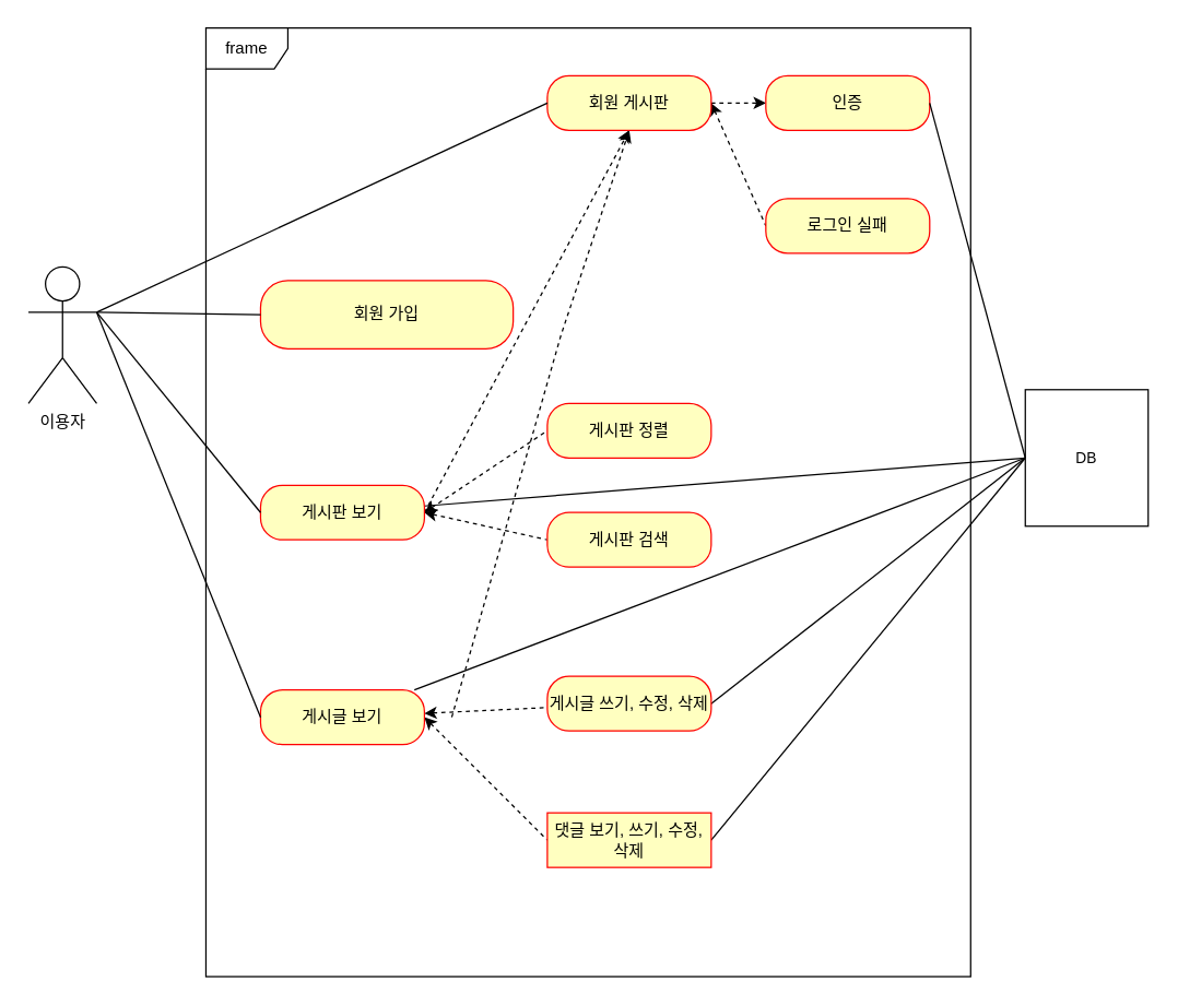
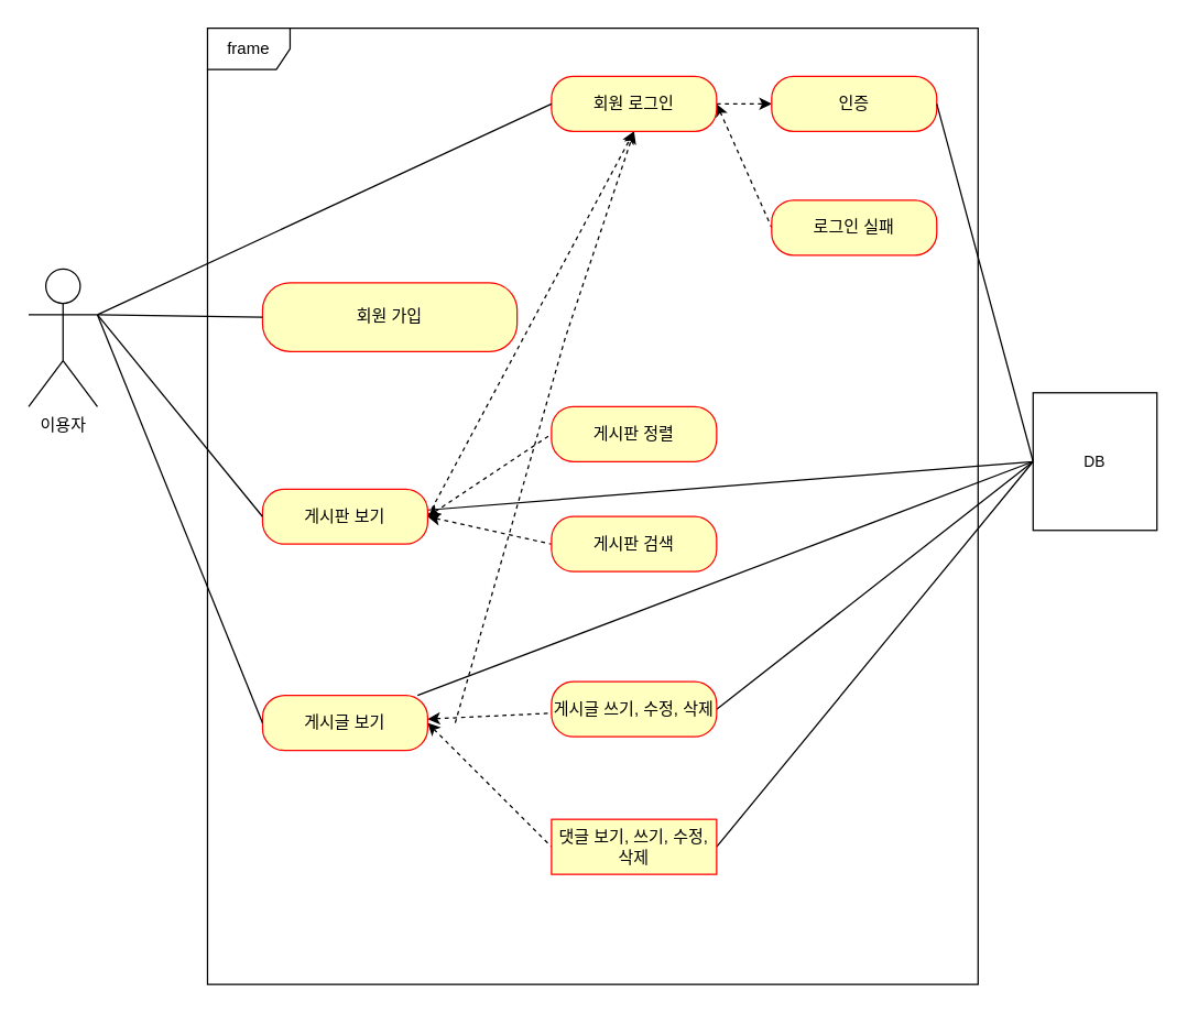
  <mxCell id="0" />
  <mxCell id="1" parent="0" />
  <mxCell id="2" value="이용자" style="shape=umlActor;verticalLabelPosition=bottom;verticalAlign=top;html=1;" vertex="1" parent="1"><mxGeometry x="20" y="195" width="50" height="100" as="geometry" /></mxCell>
  <mxCell id="3" value="frame" style="shape=umlFrame;whiteSpace=wrap;html=1;pointerEvents=0;" vertex="1" parent="1"><mxGeometry x="150" y="20" width="560" height="695" as="geometry" /></mxCell>
  <mxCell id="4" value="회원 가입" style="rounded=1;whiteSpace=wrap;html=1;arcSize=40;fontColor=#000000;fillColor=#ffffc0;strokeColor=#ff0000;" vertex="1" parent="1"><mxGeometry x="190" y="205" width="185" height="50" as="geometry" /></mxCell>
  <mxCell id="5" style="edgeStyle=none;shape=connector;rounded=0;orthogonalLoop=1;jettySize=auto;html=1;strokeColor=default;align=center;verticalAlign=middle;fontFamily=Helvetica;fontSize=11;fontColor=default;labelBackgroundColor=default;endArrow=classic;endFill=1;exitX=1;exitY=0.5;exitDx=0;exitDy=0;entryX=0.5;entryY=1;entryDx=0;entryDy=0;dashed=1;" edge="1" parent="1" source="9" target="17"><mxGeometry relative="1" as="geometry" /></mxCell>
  <mxCell id="6" style="edgeStyle=none;shape=connector;rounded=0;orthogonalLoop=1;jettySize=auto;html=1;entryX=0;entryY=0.5;entryDx=0;entryDy=0;strokeColor=default;align=center;verticalAlign=middle;fontFamily=Helvetica;fontSize=11;fontColor=default;labelBackgroundColor=default;endArrow=none;endFill=0;exitX=1;exitY=0.5;exitDx=0;exitDy=0;dashed=1;startArrow=classic;startFill=1;" edge="1" parent="1" source="9" target="20"><mxGeometry relative="1" as="geometry" /></mxCell>
  <mxCell id="7" style="edgeStyle=none;shape=connector;rounded=0;orthogonalLoop=1;jettySize=auto;html=1;entryX=0;entryY=0.5;entryDx=0;entryDy=0;strokeColor=default;align=center;verticalAlign=middle;fontFamily=Helvetica;fontSize=11;fontColor=default;labelBackgroundColor=default;endArrow=none;endFill=0;exitX=1;exitY=0.5;exitDx=0;exitDy=0;dashed=1;startArrow=classic;startFill=1;" edge="1" parent="1" source="9" target="21"><mxGeometry relative="1" as="geometry" /></mxCell>
  <mxCell id="8" style="edgeStyle=none;shape=connector;rounded=0;orthogonalLoop=1;jettySize=auto;html=1;strokeColor=default;align=center;verticalAlign=middle;fontFamily=Helvetica;fontSize=11;fontColor=default;labelBackgroundColor=default;endArrow=none;endFill=0;" edge="1" parent="1" source="9"><mxGeometry relative="1" as="geometry"><mxPoint x="750" y="335" as="targetPoint" /></mxGeometry></mxCell>
  <mxCell id="9" value="게시판 보기" style="rounded=1;whiteSpace=wrap;html=1;arcSize=40;fontColor=#000000;fillColor=#ffffc0;strokeColor=#ff0000;" vertex="1" parent="1"><mxGeometry x="190" y="355" width="120" height="40" as="geometry" /></mxCell>
  <mxCell id="10" style="edgeStyle=none;shape=connector;rounded=0;orthogonalLoop=1;jettySize=auto;html=1;dashed=1;strokeColor=default;align=center;verticalAlign=middle;fontFamily=Helvetica;fontSize=11;fontColor=default;labelBackgroundColor=default;endArrow=none;endFill=0;startArrow=classic;startFill=1;" edge="1" parent="1" source="14" target="23"><mxGeometry relative="1" as="geometry" /></mxCell>
  <mxCell id="11" style="edgeStyle=none;shape=connector;rounded=0;orthogonalLoop=1;jettySize=auto;html=1;entryX=0;entryY=0.5;entryDx=0;entryDy=0;dashed=1;strokeColor=default;align=center;verticalAlign=middle;fontFamily=Helvetica;fontSize=11;fontColor=default;labelBackgroundColor=default;endArrow=none;endFill=0;exitX=1;exitY=0.5;exitDx=0;exitDy=0;startArrow=classic;startFill=1;" edge="1" parent="1" source="14" target="25"><mxGeometry relative="1" as="geometry" /></mxCell>
  <mxCell id="12" style="edgeStyle=none;shape=connector;rounded=0;orthogonalLoop=1;jettySize=auto;html=1;entryX=0.5;entryY=1;entryDx=0;entryDy=0;dashed=1;strokeColor=default;align=center;verticalAlign=middle;fontFamily=Helvetica;fontSize=11;fontColor=default;labelBackgroundColor=default;endArrow=classic;endFill=1;" edge="1" parent="1" target="17"><mxGeometry relative="1" as="geometry"><mxPoint x="330" y="525" as="sourcePoint" /><Array as="points"><mxPoint x="410" y="245" /></Array></mxGeometry></mxCell>
  <mxCell id="13" style="edgeStyle=none;shape=connector;rounded=0;orthogonalLoop=1;jettySize=auto;html=1;strokeColor=default;align=center;verticalAlign=middle;fontFamily=Helvetica;fontSize=11;fontColor=default;labelBackgroundColor=default;endArrow=none;endFill=0;" edge="1" parent="1" source="14"><mxGeometry relative="1" as="geometry"><mxPoint x="750" y="335" as="targetPoint" /></mxGeometry></mxCell>
  <mxCell id="14" value="게시글 보기" style="rounded=1;whiteSpace=wrap;html=1;arcSize=40;fontColor=#000000;fillColor=#ffffc0;strokeColor=#ff0000;" vertex="1" parent="1"><mxGeometry x="190" y="505" width="120" height="40" as="geometry" /></mxCell>
  <mxCell id="15" style="edgeStyle=none;shape=connector;rounded=0;orthogonalLoop=1;jettySize=auto;html=1;entryX=0;entryY=0.5;entryDx=0;entryDy=0;strokeColor=default;align=center;verticalAlign=middle;fontFamily=Helvetica;fontSize=11;fontColor=default;labelBackgroundColor=default;endArrow=classic;endFill=1;dashed=1;" edge="1" parent="1" source="17" target="18"><mxGeometry relative="1" as="geometry" /></mxCell>
  <mxCell id="16" style="edgeStyle=none;shape=connector;rounded=0;orthogonalLoop=1;jettySize=auto;html=1;entryX=0;entryY=0.5;entryDx=0;entryDy=0;strokeColor=default;align=center;verticalAlign=middle;fontFamily=Helvetica;fontSize=11;fontColor=default;labelBackgroundColor=default;endArrow=none;endFill=0;exitX=1;exitY=0.5;exitDx=0;exitDy=0;startArrow=classic;startFill=1;dashed=1;" edge="1" parent="1" source="17" target="19"><mxGeometry relative="1" as="geometry" /></mxCell>
- <mxCell id="17" value="회원 게시판" style="rounded=1;whiteSpace=wrap;html=1;arcSize=40;fontColor=#000000;fillColor=#ffffc0;strokeColor=#ff0000;" vertex="1" parent="1"><mxGeometry x="400" y="55" width="120" height="40" as="geometry" /></mxCell>
+ <mxCell id="17" value="회원 로그인" style="rounded=1;whiteSpace=wrap;html=1;arcSize=40;fontColor=#000000;fillColor=#ffffc0;strokeColor=#ff0000;" vertex="1" parent="1"><mxGeometry x="400" y="55" width="120" height="40" as="geometry" /></mxCell>
  <mxCell id="18" value="인증" style="rounded=1;whiteSpace=wrap;html=1;arcSize=40;fontColor=#000000;fillColor=#ffffc0;strokeColor=#ff0000;" vertex="1" parent="1"><mxGeometry x="560" y="55" width="120" height="40" as="geometry" /></mxCell>
  <mxCell id="19" value="로그인 실패" style="rounded=1;whiteSpace=wrap;html=1;arcSize=40;fontColor=#000000;fillColor=#ffffc0;strokeColor=#ff0000;" vertex="1" parent="1"><mxGeometry x="560" y="145" width="120" height="40" as="geometry" /></mxCell>
  <mxCell id="20" value="게시판 정렬" style="rounded=1;whiteSpace=wrap;html=1;arcSize=40;fontColor=#000000;fillColor=#ffffc0;strokeColor=#ff0000;" vertex="1" parent="1"><mxGeometry x="400" y="295" width="120" height="40" as="geometry" /></mxCell>
  <mxCell id="21" value="게시판 검색" style="rounded=1;whiteSpace=wrap;html=1;arcSize=40;fontColor=#000000;fillColor=#ffffc0;strokeColor=#ff0000;" vertex="1" parent="1"><mxGeometry x="400" y="375" width="120" height="40" as="geometry" /></mxCell>
  <mxCell id="22" style="edgeStyle=none;shape=connector;rounded=0;orthogonalLoop=1;jettySize=auto;html=1;entryX=0;entryY=0.5;entryDx=0;entryDy=0;strokeColor=default;align=center;verticalAlign=middle;fontFamily=Helvetica;fontSize=11;fontColor=default;labelBackgroundColor=default;endArrow=none;endFill=0;exitX=1;exitY=0.5;exitDx=0;exitDy=0;" edge="1" parent="1" source="23" target="30"><mxGeometry relative="1" as="geometry" /></mxCell>
  <mxCell id="23" value="게시글 쓰기, 수정, 삭제" style="rounded=1;whiteSpace=wrap;html=1;arcSize=40;fontColor=#000000;fillColor=#ffffc0;strokeColor=#ff0000;" vertex="1" parent="1"><mxGeometry x="400" y="495" width="120" height="40" as="geometry" /></mxCell>
  <mxCell id="24" style="edgeStyle=none;shape=connector;rounded=0;orthogonalLoop=1;jettySize=auto;html=1;strokeColor=default;align=center;verticalAlign=middle;fontFamily=Helvetica;fontSize=11;fontColor=default;labelBackgroundColor=default;endArrow=none;endFill=0;exitX=1;exitY=0.5;exitDx=0;exitDy=0;" edge="1" parent="1" source="25"><mxGeometry relative="1" as="geometry"><mxPoint x="750" y="335" as="targetPoint" /></mxGeometry></mxCell>
  <mxCell id="25" value="댓글 보기, 쓰기, 수정, 삭제" style="whiteSpace=wrap;html=1;arcSize=40;fontColor=#000000;fillColor=#ffffc0;strokeColor=#ff0000;rounded=0;" vertex="1" parent="1"><mxGeometry x="400" y="595" width="120" height="40" as="geometry" /></mxCell>
  <mxCell id="26" style="rounded=0;orthogonalLoop=1;jettySize=auto;html=1;entryX=1;entryY=0.333;entryDx=0;entryDy=0;entryPerimeter=0;endArrow=none;endFill=0;exitX=0;exitY=0.5;exitDx=0;exitDy=0;" edge="1" parent="1" source="4" target="2"><mxGeometry relative="1" as="geometry" /></mxCell>
  <mxCell id="27" style="rounded=0;orthogonalLoop=1;jettySize=auto;html=1;entryX=1;entryY=0.333;entryDx=0;entryDy=0;entryPerimeter=0;endArrow=none;endFill=0;exitX=0;exitY=0.5;exitDx=0;exitDy=0;" edge="1" parent="1" source="9" target="2"><mxGeometry relative="1" as="geometry" /></mxCell>
  <mxCell id="28" style="edgeStyle=none;shape=connector;rounded=0;orthogonalLoop=1;jettySize=auto;html=1;entryX=1;entryY=0.333;entryDx=0;entryDy=0;entryPerimeter=0;strokeColor=default;align=center;verticalAlign=middle;fontFamily=Helvetica;fontSize=11;fontColor=default;labelBackgroundColor=default;endArrow=none;endFill=0;exitX=0;exitY=0.5;exitDx=0;exitDy=0;" edge="1" parent="1" source="14" target="2"><mxGeometry relative="1" as="geometry" /></mxCell>
  <mxCell id="29" style="edgeStyle=none;shape=connector;rounded=0;orthogonalLoop=1;jettySize=auto;html=1;entryX=1;entryY=0.333;entryDx=0;entryDy=0;entryPerimeter=0;strokeColor=default;align=center;verticalAlign=middle;fontFamily=Helvetica;fontSize=11;fontColor=default;labelBackgroundColor=default;endArrow=none;endFill=0;exitX=0;exitY=0.5;exitDx=0;exitDy=0;" edge="1" parent="1" source="17" target="2"><mxGeometry relative="1" as="geometry" /></mxCell>
  <mxCell id="30" value="DB" style="html=1;dropTarget=0;whiteSpace=wrap;fontFamily=Helvetica;fontSize=11;fontColor=default;labelBackgroundColor=default;" vertex="1" parent="1"><mxGeometry x="750" y="285" width="90" height="100" as="geometry" /></mxCell>
  <mxCell id="31" style="edgeStyle=none;shape=connector;rounded=0;orthogonalLoop=1;jettySize=auto;html=1;strokeColor=default;align=center;verticalAlign=middle;fontFamily=Helvetica;fontSize=11;fontColor=default;labelBackgroundColor=default;endArrow=none;endFill=0;exitX=1;exitY=0.5;exitDx=0;exitDy=0;" edge="1" parent="1" source="18"><mxGeometry relative="1" as="geometry"><mxPoint x="750" y="335" as="targetPoint" /></mxGeometry></mxCell>
  <mxCell id="32" style="edgeStyle=none;shape=connector;rounded=0;orthogonalLoop=1;jettySize=auto;html=1;exitX=0.75;exitY=1;exitDx=0;exitDy=0;dashed=1;strokeColor=default;align=center;verticalAlign=middle;fontFamily=Helvetica;fontSize=11;fontColor=default;labelBackgroundColor=default;endArrow=none;endFill=0;" edge="1" parent="1" source="23" target="23"><mxGeometry relative="1" as="geometry" /></mxCell>
